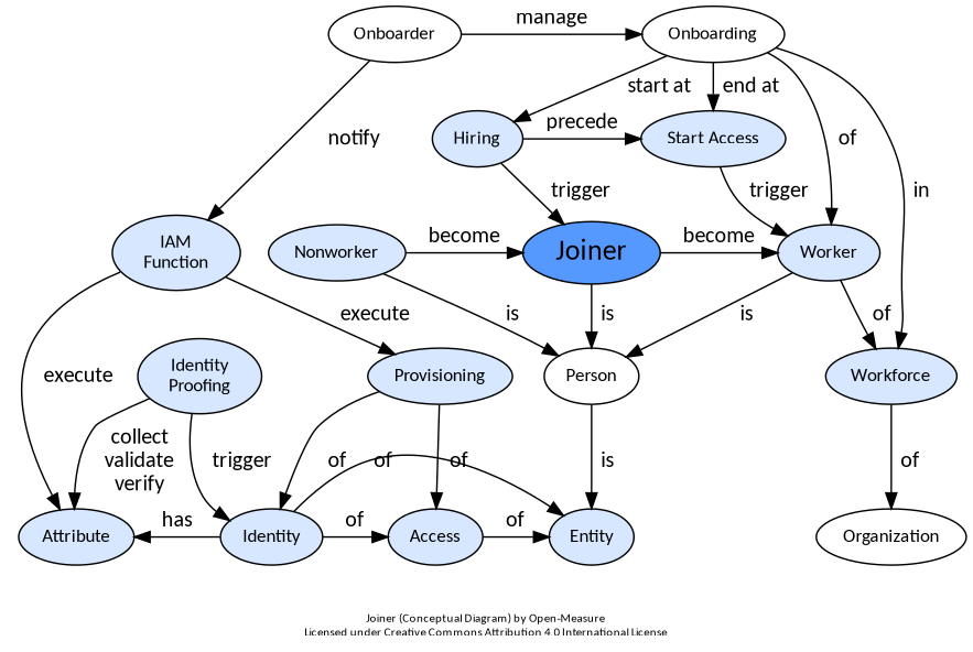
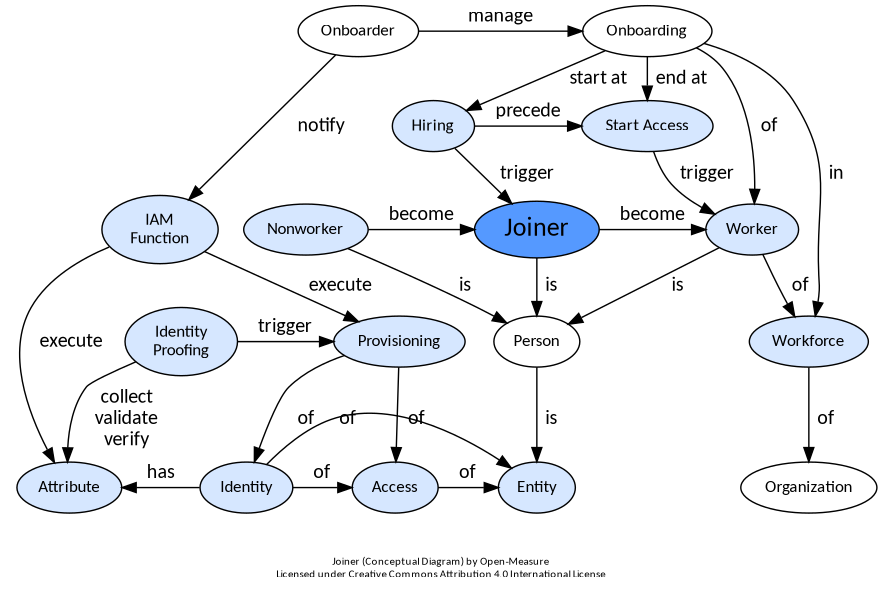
  digraph {
    compound=true
    fontname=Calibri
    fontsize=8
    label="Joiner (Conceptual Diagram) by Open-Measure\nLicensed under Creative Commons Attribution 4.0 International License"
    newrank=true
    packmode=clust
    rankdir=TB
    ranksep=0
    splines=curve
    node [fillcolor="#d6e7ff" fontname=Calibri fontsize=12 shape=ellipse style=filled]
    edge [fontname=Calibri minlen=1 weight=10]
    n1 [fillcolor=white label=Onboarder]
    n2 [fillcolor=white label=Onboarding]
    n3 [label=Nonworker]
    n4 [fillcolor="#5599ff" fontsize=18 label=Joiner]
    n5 [label=Worker]
    n6 [label="Identity\nProofing"]
    n7 [label=Provisioning]
    n8 [label=Attribute]
    n9 [label=Identity]
    n10 [label=Access]
    n11 [label=Entity]
    n12 [label=Hiring]
    n13 [label="Start Access"]
    n14 [label="IAM\nFunction"]
    n15 [label=Workforce]
    n16 [fillcolor=white label=Person]
    n17 [fillcolor=white label=Organization]
    subgraph sub_1 {
      rank=same
      n1
      n2
    }
    subgraph sub_2 {
      rank=same
      n3
      n4
      n5
    }
    subgraph sub_3 {
      rank=same
      n6
      n7
    }
    subgraph sub_4 {
      rank=same
      n8
      n9
      n10
      n11
    }
    subgraph sub_5 {
      rank=same
      n12
      n13
    }
    n1 -> n2 [label="  manage  "]
    n1 -> n14 [label="  notify  "]
    n2 -> n5 [label="  of  "]
    n2 -> n12 [label="  start at  "]
    n2 -> n13 [label="  end at  "]
    n2 -> n15 [label="  in  "]
    n3 -> n4 [label="  become  "]
    n3 -> n16 [label="  is  "]
    n4 -> n5 [label="  become  "]
    n4 -> n16 [label="  is  "]
    n5 -> n15 [label="  of  "]
    n5 -> n16 [label="  is  "]
-   n6 -> n9 [label="  trigger  "]
+   n6 -> n7 [label="  trigger  "]
    n6 -> n8 [label="  collect  \n  validate  \n  verify  "]
    n7 -> n9 [label="  of  "]
    n7 -> n10 [label="  of  "]
    n8 -> n9 [dir=back label="  has  "]
    n9 -> n10 [label="  of  "]
    n9 -> n11 [label="  of  "]
    n10 -> n11 [label="  of  "]
    n12 -> n4 [label="  trigger  "]
    n12 -> n13 [label="  precede  "]
    n13 -> n5 [label="  trigger  "]
    n14 -> n7 [label="  execute  "]
    n14 -> n8 [label="  execute  "]
    n15 -> n17 [label="  of  "]
    n16 -> n11 [label="  is  "]
  }
